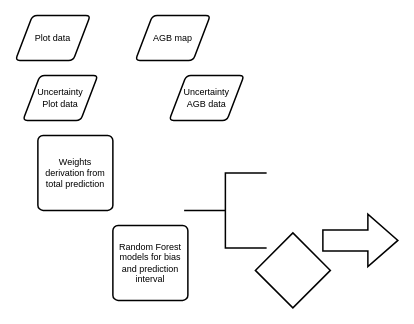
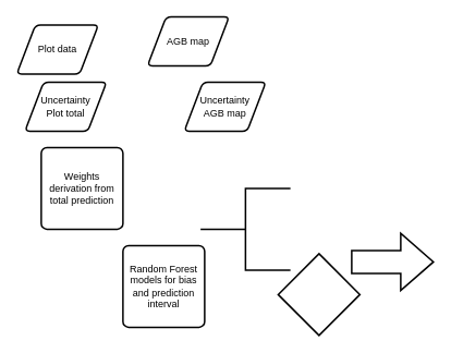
  <mxCell id="0" />
  <mxCell id="1" parent="0" />
- <mxCell id="2" value="Uncertainty&lt;br&gt;Plot data" style="shape=parallelogram;html=1;strokeWidth=2;perimeter=parallelogramPerimeter;whiteSpace=wrap;rounded=1;arcSize=12;size=0.23;" vertex="1" parent="1"><mxGeometry x="30" y="100" width="100" height="60" as="geometry" /></mxCell>
+ <mxCell id="2" value="Uncertainty&lt;br&gt;Plot total" style="shape=parallelogram;html=1;strokeWidth=2;perimeter=parallelogramPerimeter;whiteSpace=wrap;rounded=1;arcSize=12;size=0.23;" vertex="1" parent="1"><mxGeometry x="30" y="100" width="100" height="60" as="geometry" /></mxCell>
  <mxCell id="3" value="AGB map" style="shape=parallelogram;html=1;strokeWidth=2;perimeter=parallelogramPerimeter;whiteSpace=wrap;rounded=1;arcSize=12;size=0.23;" vertex="1" parent="1"><mxGeometry x="180" y="20" width="100" height="60" as="geometry" /></mxCell>
- <mxCell id="4" value="Uncertainty&lt;br&gt;AGB data" style="shape=parallelogram;html=1;strokeWidth=2;perimeter=parallelogramPerimeter;whiteSpace=wrap;rounded=1;arcSize=12;size=0.23;" vertex="1" parent="1"><mxGeometry x="225" y="100" width="100" height="60" as="geometry" /></mxCell>
- <mxCell id="5" value="Plot data" style="shape=parallelogram;html=1;strokeWidth=2;perimeter=parallelogramPerimeter;whiteSpace=wrap;rounded=1;arcSize=12;size=0.23;" vertex="1" parent="1"><mxGeometry x="20" y="20" width="100" height="60" as="geometry" /></mxCell>
+ <mxCell id="4" value="Uncertainty&lt;br&gt;AGB map" style="shape=parallelogram;html=1;strokeWidth=2;perimeter=parallelogramPerimeter;whiteSpace=wrap;rounded=1;arcSize=12;size=0.23;" vertex="1" parent="1"><mxGeometry x="225" y="100" width="100" height="60" as="geometry" /></mxCell>
+ <mxCell id="5" value="Plot data" style="shape=parallelogram;html=1;strokeWidth=2;perimeter=parallelogramPerimeter;whiteSpace=wrap;rounded=1;arcSize=12;size=0.23;" vertex="1" parent="1"><mxGeometry x="20" y="30" width="100" height="60" as="geometry" /></mxCell>
  <mxCell id="6" value="" style="strokeWidth=2;html=1;shape=mxgraph.flowchart.annotation_2;align=left;labelPosition=right;pointerEvents=1;" vertex="1" parent="1"><mxGeometry x="245" y="230" width="110" height="100" as="geometry" /></mxCell>
  <mxCell id="7" value="Random Forest models for bias and prediction interval" style="rounded=1;whiteSpace=wrap;html=1;absoluteArcSize=1;arcSize=14;strokeWidth=2;" vertex="1" parent="1"><mxGeometry x="150" y="300" width="100" height="100" as="geometry" /></mxCell>
  <mxCell id="8" value="" style="verticalLabelPosition=bottom;verticalAlign=top;html=1;strokeWidth=2;shape=mxgraph.arrows2.arrow;dy=0.6;dx=40;notch=0;" vertex="1" parent="1"><mxGeometry x="430" y="285" width="100" height="70" as="geometry" /></mxCell>
  <mxCell id="9" value="" style="strokeWidth=2;html=1;shape=mxgraph.flowchart.decision;whiteSpace=wrap;" vertex="1" parent="1"><mxGeometry x="340" y="310" width="100" height="100" as="geometry" /></mxCell>
  <mxCell id="10" value="Weights derivation from total prediction" style="rounded=1;whiteSpace=wrap;html=1;absoluteArcSize=1;arcSize=14;strokeWidth=2;" vertex="1" parent="1"><mxGeometry x="50" y="180" width="100" height="100" as="geometry" /></mxCell>
